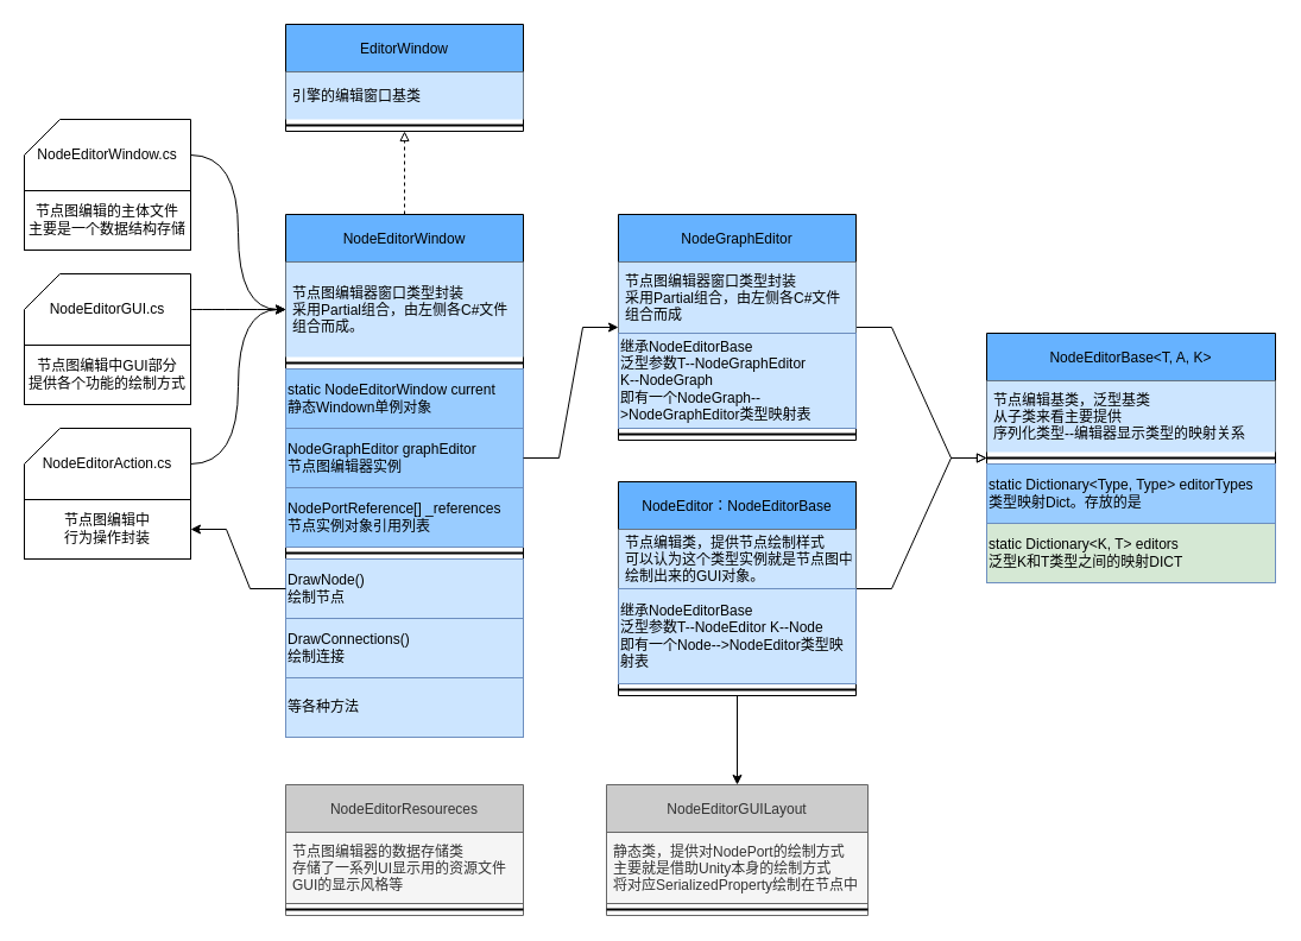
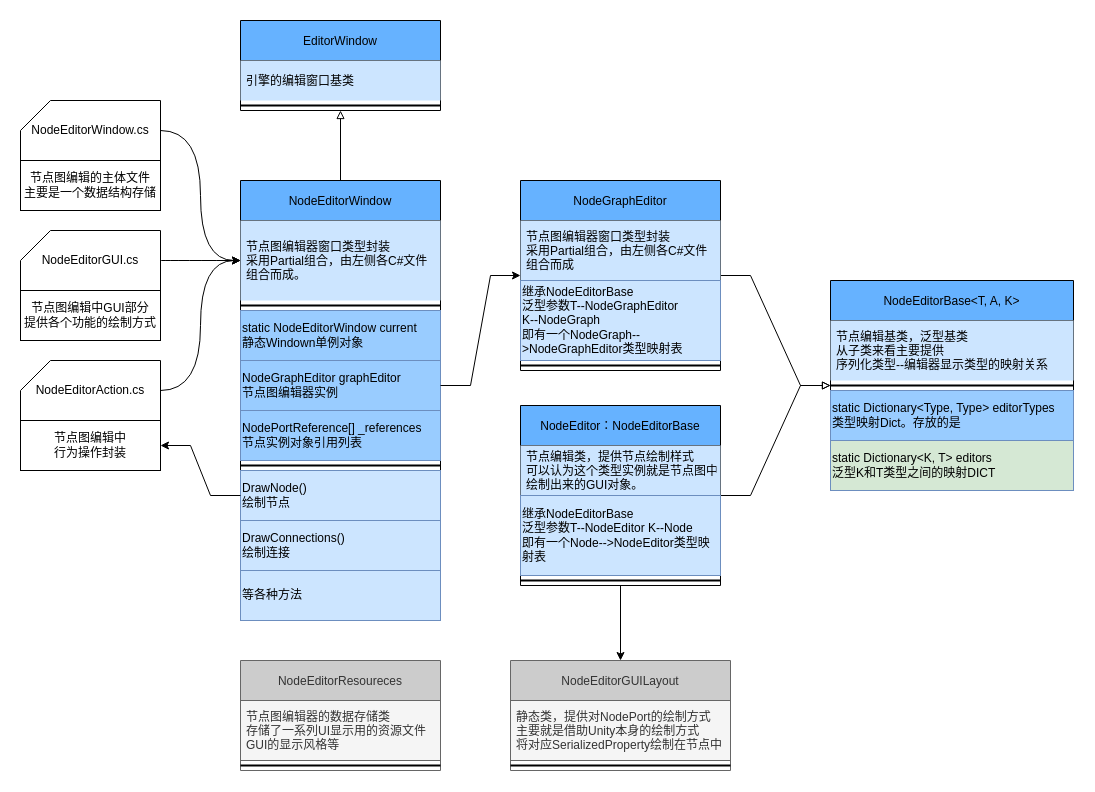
  <mxCell id="0" />
  <mxCell id="1" parent="0" />
- <mxCell id="2" style="edgeStyle=orthogonalEdgeStyle;rounded=0;orthogonalLoop=1;jettySize=auto;html=1;endArrow=block;endFill=0;dashed=1;" edge="1" parent="1" source="3" target="16"><mxGeometry relative="1" as="geometry" /></mxCell>
+ <mxCell id="2" style="edgeStyle=orthogonalEdgeStyle;rounded=0;orthogonalLoop=1;jettySize=auto;html=1;endArrow=block;endFill=0;" edge="1" parent="1" source="3" target="16"><mxGeometry relative="1" as="geometry" /></mxCell>
  <mxCell id="3" value="NodeEditorWindow" style="swimlane;fontStyle=0;childLayout=stackLayout;horizontal=1;startSize=40;horizontalStack=0;resizeParent=1;resizeParentMax=0;resizeLast=0;collapsible=1;marginBottom=0;fillColor=#66B2FF;" vertex="1" parent="1"><mxGeometry x="240" y="180" width="200" height="440" as="geometry" /></mxCell>
  <mxCell id="4" value="节点图编辑器窗口类型封装&#10;采用Partial组合，由左侧各C#文件&#10;组合而成。" style="text;strokeColor=none;fillColor=#CCE5FF;align=left;verticalAlign=middle;spacingLeft=4;spacingRight=4;overflow=hidden;points=[[0,0.5],[1,0.5]];portConstraint=eastwest;rotatable=0;" vertex="1" parent="3"><mxGeometry y="40" width="200" height="80" as="geometry" /></mxCell>
  <mxCell id="5" value="" style="line;strokeWidth=2;html=1;" vertex="1" parent="3"><mxGeometry y="120" width="200" height="10" as="geometry" /></mxCell>
  <mxCell id="6" value="&lt;div&gt;&lt;span&gt;static NodeEditorWindow current&lt;br&gt;静态Windown单例对象&lt;/span&gt;&lt;/div&gt;" style="rounded=0;whiteSpace=wrap;html=1;fillColor=#99CCFF;align=left;strokeColor=#6c8ebf;" vertex="1" parent="3"><mxGeometry y="130" width="200" height="50" as="geometry" /></mxCell>
  <mxCell id="7" value="&lt;span style=&quot;&quot;&gt;NodeGraphEditor graphEditor&lt;/span&gt;&lt;br style=&quot;padding: 0px; margin: 0px;&quot;&gt;&lt;span style=&quot;&quot;&gt;节点图编辑器实例&lt;/span&gt;" style="rounded=0;whiteSpace=wrap;html=1;fillColor=#99CCFF;align=left;strokeColor=#6c8ebf;" vertex="1" parent="3"><mxGeometry y="180" width="200" height="50" as="geometry" /></mxCell>
  <mxCell id="8" value="NodePortReference[] _references&lt;br style=&quot;padding: 0px ; margin: 0px&quot;&gt;&lt;span&gt;节点实例对象引用列表&lt;/span&gt;" style="rounded=0;whiteSpace=wrap;html=1;fillColor=#99CCFF;align=left;strokeColor=#6c8ebf;" vertex="1" parent="3"><mxGeometry y="230" width="200" height="50" as="geometry" /></mxCell>
  <mxCell id="9" value="" style="line;strokeWidth=2;html=1;" vertex="1" parent="3"><mxGeometry y="280" width="200" height="10" as="geometry" /></mxCell>
  <mxCell id="10" value="DrawNode()&lt;br&gt;绘制节点" style="rounded=0;whiteSpace=wrap;html=1;fillColor=#CCE5FF;align=left;strokeColor=#6c8ebf;" vertex="1" parent="3"><mxGeometry y="290" width="200" height="50" as="geometry" /></mxCell>
  <mxCell id="11" value="DrawConnections()&lt;br&gt;绘制连接" style="rounded=0;whiteSpace=wrap;html=1;fillColor=#CCE5FF;align=left;strokeColor=#6c8ebf;" vertex="1" parent="3"><mxGeometry y="340" width="200" height="50" as="geometry" /></mxCell>
  <mxCell id="12" value="等各种方法" style="rounded=0;whiteSpace=wrap;html=1;fillColor=#CCE5FF;align=left;strokeColor=#6c8ebf;" vertex="1" parent="3"><mxGeometry y="390" width="200" height="50" as="geometry" /></mxCell>
  <mxCell id="13" value="" style="group" vertex="1" connectable="0" parent="1"><mxGeometry x="20" y="100" width="140" height="110" as="geometry" /></mxCell>
  <mxCell id="14" value="NodeEditorWindow.cs" style="shape=card;whiteSpace=wrap;html=1;" vertex="1" parent="13"><mxGeometry width="140" height="60" as="geometry" /></mxCell>
  <mxCell id="15" value="节点图编辑的主体文件&lt;br&gt;主要是一个数据结构存储" style="rounded=0;whiteSpace=wrap;html=1;" vertex="1" parent="13"><mxGeometry y="60" width="140" height="50" as="geometry" /></mxCell>
  <mxCell id="16" value="EditorWindow" style="swimlane;fontStyle=0;childLayout=stackLayout;horizontal=1;startSize=40;horizontalStack=0;resizeParent=1;resizeParentMax=0;resizeLast=0;collapsible=1;marginBottom=0;fillColor=#66B2FF;" vertex="1" parent="1"><mxGeometry x="240" y="20" width="200" height="90" as="geometry" /></mxCell>
  <mxCell id="17" value="引擎的编辑窗口基类" style="text;strokeColor=none;fillColor=#CCE5FF;align=left;verticalAlign=middle;spacingLeft=4;spacingRight=4;overflow=hidden;points=[[0,0.5],[1,0.5]];portConstraint=eastwest;rotatable=0;" vertex="1" parent="16"><mxGeometry y="40" width="200" height="40" as="geometry" /></mxCell>
  <mxCell id="18" value="" style="line;strokeWidth=2;html=1;" vertex="1" parent="16"><mxGeometry y="80" width="200" height="10" as="geometry" /></mxCell>
  <mxCell id="19" value="" style="group" vertex="1" connectable="0" parent="1"><mxGeometry x="20" y="230" width="140" height="110" as="geometry" /></mxCell>
  <mxCell id="20" value="NodeEditorGUI.cs" style="shape=card;whiteSpace=wrap;html=1;" vertex="1" parent="19"><mxGeometry width="140" height="60" as="geometry" /></mxCell>
  <mxCell id="21" value="节点图编辑中GUI部分&lt;br&gt;提供各个功能的绘制方式" style="rounded=0;whiteSpace=wrap;html=1;" vertex="1" parent="19"><mxGeometry y="60" width="140" height="50" as="geometry" /></mxCell>
  <mxCell id="22" style="edgeStyle=entityRelationEdgeStyle;rounded=0;orthogonalLoop=1;jettySize=auto;html=1;endArrow=block;endFill=0;" edge="1" parent="1" source="24" target="44"><mxGeometry relative="1" as="geometry" /></mxCell>
  <mxCell id="23" style="edgeStyle=orthogonalEdgeStyle;rounded=0;orthogonalLoop=1;jettySize=auto;html=1;entryX=0.5;entryY=0;entryDx=0;entryDy=0;endArrow=classic;endFill=1;" edge="1" parent="1" source="24" target="49"><mxGeometry relative="1" as="geometry" /></mxCell>
  <mxCell id="24" value="NodeEditor：NodeEditorBase" style="swimlane;fontStyle=0;childLayout=stackLayout;horizontal=1;startSize=40;horizontalStack=0;resizeParent=1;resizeParentMax=0;resizeLast=0;collapsible=1;marginBottom=0;fillColor=#66B2FF;" vertex="1" parent="1"><mxGeometry x="520" y="405" width="200" height="180" as="geometry" /></mxCell>
  <mxCell id="25" value="节点编辑类，提供节点绘制样式&#10;可以认为这个类型实例就是节点图中&#10;绘制出来的GUI对象。" style="text;strokeColor=none;fillColor=#CCE5FF;align=left;verticalAlign=middle;spacingLeft=4;spacingRight=4;overflow=hidden;points=[[0,0.5],[1,0.5]];portConstraint=eastwest;rotatable=0;" vertex="1" parent="24"><mxGeometry y="40" width="200" height="50" as="geometry" /></mxCell>
  <mxCell id="26" value="&lt;span&gt;继承NodeEditorBase&lt;/span&gt;&lt;br style=&quot;padding: 0px ; margin: 0px&quot;&gt;&lt;span&gt;泛型参数T--NodeEditor K--Node&lt;br&gt;即有一个Node--&amp;gt;NodeEditor类型映射表&lt;br&gt;&lt;/span&gt;" style="rounded=0;whiteSpace=wrap;html=1;fillColor=#CCE5FF;align=left;strokeColor=#6c8ebf;" vertex="1" parent="24"><mxGeometry y="90" width="200" height="80" as="geometry" /></mxCell>
  <mxCell id="27" value="" style="line;strokeWidth=2;html=1;" vertex="1" parent="24"><mxGeometry y="170" width="200" height="10" as="geometry" /></mxCell>
  <mxCell id="28" style="edgeStyle=entityRelationEdgeStyle;rounded=0;orthogonalLoop=1;jettySize=auto;html=1;endArrow=block;endFill=0;" edge="1" parent="1" source="29" target="44"><mxGeometry relative="1" as="geometry" /></mxCell>
  <mxCell id="29" value="NodeGraphEditor" style="swimlane;fontStyle=0;childLayout=stackLayout;horizontal=1;startSize=40;horizontalStack=0;resizeParent=1;resizeParentMax=0;resizeLast=0;collapsible=1;marginBottom=0;fillColor=#66B2FF;" vertex="1" parent="1"><mxGeometry x="520" y="180" width="200" height="190" as="geometry" /></mxCell>
  <mxCell id="30" value="节点图编辑器窗口类型封装&#10;采用Partial组合，由左侧各C#文件&#10;组合而成" style="text;strokeColor=none;fillColor=#CCE5FF;align=left;verticalAlign=middle;spacingLeft=4;spacingRight=4;overflow=hidden;points=[[0,0.5],[1,0.5]];portConstraint=eastwest;rotatable=0;" vertex="1" parent="29"><mxGeometry y="40" width="200" height="60" as="geometry" /></mxCell>
  <mxCell id="31" value="&lt;span&gt;继承NodeEditorBase&lt;/span&gt;&lt;br style=&quot;padding: 0px ; margin: 0px&quot;&gt;&lt;span&gt;泛型参数T--NodeGraphEditor&lt;br&gt;K--NodeGraph&lt;br&gt;即有一个NodeGraph--&amp;gt;&lt;/span&gt;NodeGraphEditor&lt;span&gt;类型映射表&lt;br&gt;&lt;/span&gt;" style="rounded=0;whiteSpace=wrap;html=1;fillColor=#CCE5FF;align=left;strokeColor=#6c8ebf;" vertex="1" parent="29"><mxGeometry y="100" width="200" height="80" as="geometry" /></mxCell>
  <mxCell id="32" value="" style="line;strokeWidth=2;html=1;" vertex="1" parent="29"><mxGeometry y="180" width="200" height="10" as="geometry" /></mxCell>
  <mxCell id="33" value="NodeEditorResoureces" style="swimlane;fontStyle=0;childLayout=stackLayout;horizontal=1;startSize=40;horizontalStack=0;resizeParent=1;resizeParentMax=0;resizeLast=0;collapsible=1;marginBottom=0;fillColor=#CCCCCC;strokeColor=#666666;fontColor=#333333;" vertex="1" parent="1"><mxGeometry x="240" y="660" width="200" height="110" as="geometry" /></mxCell>
  <mxCell id="34" value="节点图编辑器的数据存储类&#10;存储了一系列UI显示用的资源文件&#10;GUI的显示风格等" style="text;strokeColor=#666666;fillColor=#f5f5f5;align=left;verticalAlign=middle;spacingLeft=4;spacingRight=4;overflow=hidden;points=[[0,0.5],[1,0.5]];portConstraint=eastwest;rotatable=0;fontColor=#333333;" vertex="1" parent="33"><mxGeometry y="40" width="200" height="60" as="geometry" /></mxCell>
  <mxCell id="35" value="" style="line;strokeWidth=2;html=1;" vertex="1" parent="33"><mxGeometry y="100" width="200" height="10" as="geometry" /></mxCell>
  <mxCell id="36" value="" style="group" vertex="1" connectable="0" parent="1"><mxGeometry x="20" y="360" width="140" height="110" as="geometry" /></mxCell>
  <mxCell id="37" value="NodeEditorAction.cs" style="shape=card;whiteSpace=wrap;html=1;" vertex="1" parent="36"><mxGeometry width="140" height="60" as="geometry" /></mxCell>
  <mxCell id="38" value="节点图编辑中&lt;br&gt;行为操作封装" style="rounded=0;whiteSpace=wrap;html=1;" vertex="1" parent="36"><mxGeometry y="60" width="140" height="50" as="geometry" /></mxCell>
  <mxCell id="39" style="edgeStyle=orthogonalEdgeStyle;curved=1;rounded=0;orthogonalLoop=1;jettySize=auto;html=1;" edge="1" parent="1" source="20" target="4"><mxGeometry relative="1" as="geometry" /></mxCell>
  <mxCell id="40" style="edgeStyle=orthogonalEdgeStyle;curved=1;rounded=0;orthogonalLoop=1;jettySize=auto;html=1;" edge="1" parent="1" source="14" target="4"><mxGeometry relative="1" as="geometry"><Array as="points"><mxPoint x="200" y="130" /><mxPoint x="200" y="260" /></Array></mxGeometry></mxCell>
  <mxCell id="41" style="edgeStyle=orthogonalEdgeStyle;rounded=0;orthogonalLoop=1;jettySize=auto;html=1;curved=1;" edge="1" parent="1" source="37" target="4"><mxGeometry relative="1" as="geometry"><Array as="points"><mxPoint x="200" y="390" /><mxPoint x="200" y="260" /></Array></mxGeometry></mxCell>
  <mxCell id="42" style="edgeStyle=entityRelationEdgeStyle;rounded=0;orthogonalLoop=1;jettySize=auto;html=1;" edge="1" parent="1" source="10" target="38"><mxGeometry relative="1" as="geometry" /></mxCell>
  <mxCell id="43" style="edgeStyle=entityRelationEdgeStyle;rounded=0;orthogonalLoop=1;jettySize=auto;html=1;" edge="1" parent="1" source="7" target="29"><mxGeometry relative="1" as="geometry" /></mxCell>
  <mxCell id="44" value="NodeEditorBase&lt;T, A, K&gt;" style="swimlane;fontStyle=0;childLayout=stackLayout;horizontal=1;startSize=40;horizontalStack=0;resizeParent=1;resizeParentMax=0;resizeLast=0;collapsible=1;marginBottom=0;fillColor=#66B2FF;" vertex="1" parent="1"><mxGeometry x="830" y="280" width="243" height="210" as="geometry" /></mxCell>
  <mxCell id="45" value="节点编辑基类，泛型基类&#10;从子类来看主要提供&#10;序列化类型--编辑器显示类型的映射关系" style="text;strokeColor=none;fillColor=#CCE5FF;align=left;verticalAlign=middle;spacingLeft=4;spacingRight=4;overflow=hidden;points=[[0,0.5],[1,0.5]];portConstraint=eastwest;rotatable=0;" vertex="1" parent="44"><mxGeometry y="40" width="243" height="60" as="geometry" /></mxCell>
  <mxCell id="46" value="" style="line;strokeWidth=2;html=1;" vertex="1" parent="44"><mxGeometry y="100" width="243" height="10" as="geometry" /></mxCell>
  <mxCell id="47" value="static Dictionary&amp;lt;Type, Type&amp;gt; editorTypes&lt;br&gt;类型映射Dict。存放的是" style="rounded=0;whiteSpace=wrap;html=1;fillColor=#99CCFF;align=left;strokeColor=#6c8ebf;" vertex="1" parent="44"><mxGeometry y="110" width="243" height="50" as="geometry" /></mxCell>
  <mxCell id="48" value="static Dictionary&amp;lt;K, T&amp;gt; editors&lt;br&gt;泛型K和T类型之间的映射DICT" style="rounded=0;whiteSpace=wrap;html=1;fillColor=#d5e8d4;align=left;strokeColor=#6c8ebf;" vertex="1" parent="44"><mxGeometry y="160" width="243" height="50" as="geometry" /></mxCell>
  <mxCell id="49" value="NodeEditorGUILayout" style="swimlane;fontStyle=0;childLayout=stackLayout;horizontal=1;startSize=40;horizontalStack=0;resizeParent=1;resizeParentMax=0;resizeLast=0;collapsible=1;marginBottom=0;fillColor=#CCCCCC;strokeColor=#666666;fontColor=#333333;" vertex="1" parent="1"><mxGeometry x="510" y="660" width="220" height="110" as="geometry" /></mxCell>
  <mxCell id="50" value="静态类，提供对NodePort的绘制方式&#10;主要就是借助Unity本身的绘制方式&#10;将对应SerializedProperty绘制在节点中" style="text;strokeColor=#666666;fillColor=#f5f5f5;align=left;verticalAlign=middle;spacingLeft=4;spacingRight=4;overflow=hidden;points=[[0,0.5],[1,0.5]];portConstraint=eastwest;rotatable=0;fontColor=#333333;" vertex="1" parent="49"><mxGeometry y="40" width="220" height="60" as="geometry" /></mxCell>
  <mxCell id="51" value="" style="line;strokeWidth=2;html=1;" vertex="1" parent="49"><mxGeometry y="100" width="220" height="10" as="geometry" /></mxCell>
